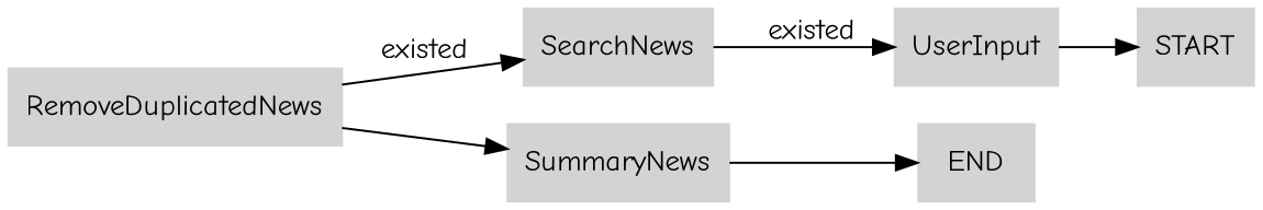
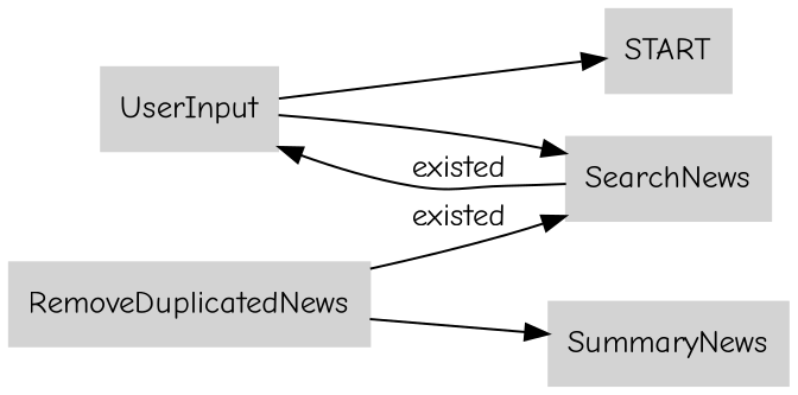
  digraph {
    fontname="Comic Neue"
    rankdir=LR
    node [color=lightgray fontname="Comic Neue" shape=box style=filled]
    edge [fontname="Comic Neue"]
    UserInput
    START
    SearchNews
    RemoveDuplicatedNews
    SummaryNews
-   END
    UserInput -> START
+   UserInput -> SearchNews
    SearchNews -> UserInput [label=existed]
    RemoveDuplicatedNews -> SearchNews [label=existed]
    RemoveDuplicatedNews -> SummaryNews
-   SummaryNews -> END
  }
